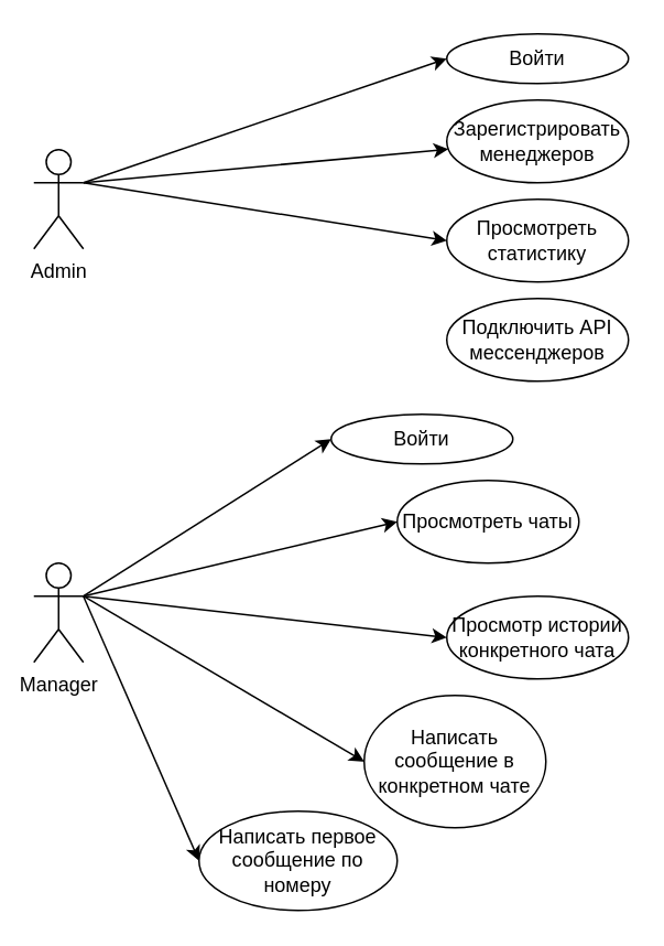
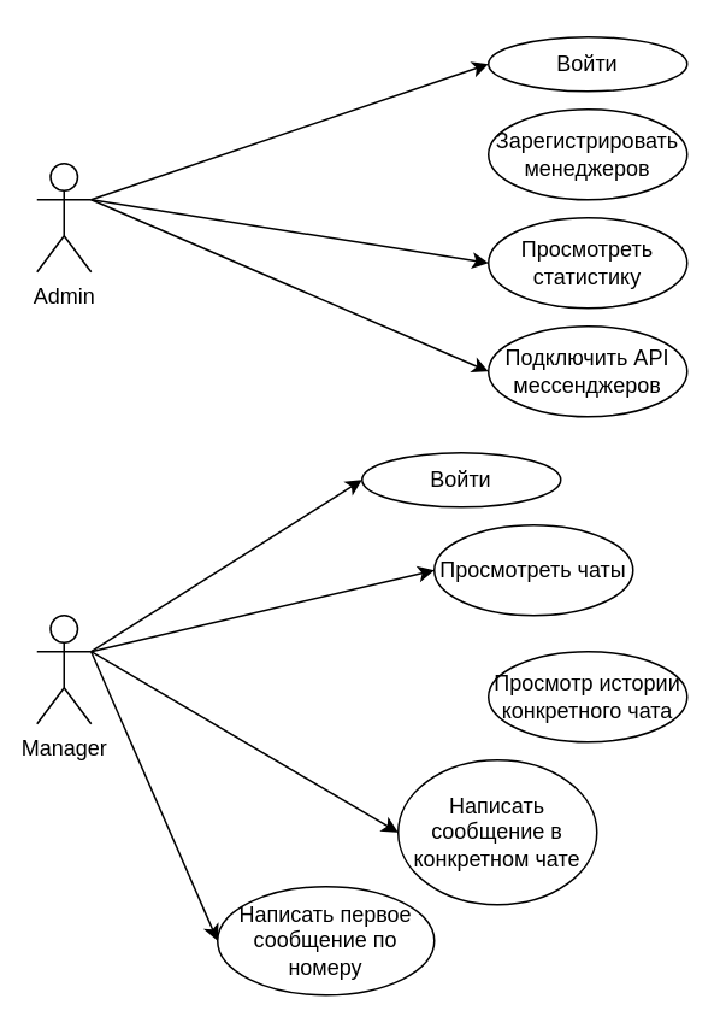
  <mxCell id="0" />
  <mxCell id="1" parent="0" />
  <mxCell id="2" value="Admin" style="shape=umlActor;verticalLabelPosition=bottom;verticalAlign=top;html=1;" vertex="1" parent="1"><mxGeometry x="20" y="90" width="30" height="60" as="geometry" /></mxCell>
  <mxCell id="3" value="Manager" style="shape=umlActor;verticalLabelPosition=bottom;verticalAlign=top;html=1;" vertex="1" parent="1"><mxGeometry x="20" y="340" width="30" height="60" as="geometry" /></mxCell>
  <mxCell id="4" value="Войти" style="ellipse;whiteSpace=wrap;html=1;" vertex="1" parent="1"><mxGeometry x="270" y="20" width="110" height="30" as="geometry" /></mxCell>
  <mxCell id="5" value="Зарегистрировать менеджеров" style="ellipse;whiteSpace=wrap;html=1;" vertex="1" parent="1"><mxGeometry x="270" width="110" height="50" as="geometry" y="60" /></mxCell>
  <mxCell id="6" value="Просмотреть статистику" style="ellipse;whiteSpace=wrap;html=1;" vertex="1" parent="1"><mxGeometry x="270" y="120" width="110" height="50" as="geometry" /></mxCell>
  <mxCell id="7" value="Подключить API мессенджеров" style="ellipse;whiteSpace=wrap;html=1;" vertex="1" parent="1"><mxGeometry x="270" y="180" width="110" height="50" as="geometry" /></mxCell>
  <mxCell id="8" value="" style="endArrow=classic;html=1;exitX=1;exitY=0.333;exitDx=0;exitDy=0;exitPerimeter=0;entryX=0;entryY=0.5;entryDx=0;entryDy=0;" edge="1" parent="1" source="2" target="4"><mxGeometry width="50" height="50" relative="1" as="geometry"><mxPoint x="140" y="270" as="sourcePoint" /><mxPoint x="190" y="220" as="targetPoint" /></mxGeometry></mxCell>
  <mxCell id="9" value="" style="endArrow=classic;html=1;exitX=1;exitY=0.333;exitDx=0;exitDy=0;exitPerimeter=0;entryX=0;entryY=0.5;entryDx=0;entryDy=0;" edge="1" parent="1" source="2" target="6"><mxGeometry width="50" height="50" relative="1" as="geometry"><mxPoint x="70" y="130" as="sourcePoint" /><mxPoint x="290" y="60.01" as="targetPoint" /></mxGeometry></mxCell>
- <mxCell id="10" value="" style="endArrow=classic;html=1;exitX=1;exitY=0.333;exitDx=0;exitDy=0;exitPerimeter=0;" edge="1" parent="1" source="2" target="5"><mxGeometry width="50" height="50" relative="1" as="geometry"><mxPoint x="80" y="140" as="sourcePoint" /><mxPoint x="300" y="70.01" as="targetPoint" /></mxGeometry></mxCell>
+ <mxCell id="10" value="" style="endArrow=classic;html=1;exitX=1;exitY=0.333;exitDx=0;exitDy=0;exitPerimeter=0;entryX=0;entryY=0.5;entryDx=0;entryDy=0;" edge="1" parent="1" source="2" target="7"><mxGeometry width="50" height="50" relative="1" as="geometry"><mxPoint x="80" y="140" as="sourcePoint" /><mxPoint x="300" y="70.01" as="targetPoint" /></mxGeometry></mxCell>
  <mxCell id="11" value="Войти" style="ellipse;whiteSpace=wrap;html=1;" vertex="1" parent="1"><mxGeometry x="200" y="250" width="110" height="30" as="geometry" /></mxCell>
  <mxCell id="12" value="Просмотреть чаты" style="ellipse;whiteSpace=wrap;html=1;" vertex="1" parent="1"><mxGeometry x="240" y="290" width="110" height="50" as="geometry" /></mxCell>
  <mxCell id="13" value="Написать сообщение в конкретном чате" style="ellipse;whiteSpace=wrap;html=1;" vertex="1" parent="1"><mxGeometry x="220" y="420" width="110" height="80" as="geometry" /></mxCell>
  <mxCell id="14" value="Просмотр истории конкретного чата" style="ellipse;whiteSpace=wrap;html=1;" vertex="1" parent="1"><mxGeometry x="270" y="360" width="110" height="50" as="geometry" /></mxCell>
  <mxCell id="15" value="Написать первое сообщение по номеру" style="ellipse;whiteSpace=wrap;html=1;" vertex="1" parent="1"><mxGeometry x="120" y="490" width="120" height="60" as="geometry" /></mxCell>
  <mxCell id="16" value="" style="endArrow=classic;html=1;exitX=1;exitY=0.333;exitDx=0;exitDy=0;exitPerimeter=0;entryX=0;entryY=0.5;entryDx=0;entryDy=0;" edge="1" parent="1" source="3" target="11"><mxGeometry width="50" height="50" relative="1" as="geometry"><mxPoint x="140" y="420" as="sourcePoint" /><mxPoint x="190" y="370" as="targetPoint" /></mxGeometry></mxCell>
  <mxCell id="17" value="" style="endArrow=classic;html=1;exitX=1;exitY=0.333;exitDx=0;exitDy=0;exitPerimeter=0;entryX=0;entryY=0.5;entryDx=0;entryDy=0;" edge="1" parent="1" source="3" target="12"><mxGeometry width="50" height="50" relative="1" as="geometry"><mxPoint x="60" y="300" as="sourcePoint" /><mxPoint x="210" y="275" as="targetPoint" /></mxGeometry></mxCell>
- <mxCell id="18" value="" style="endArrow=classic;html=1;exitX=1;exitY=0.333;exitDx=0;exitDy=0;exitPerimeter=0;entryX=0;entryY=0.5;entryDx=0;entryDy=0;" edge="1" parent="1" source="3" target="14"><mxGeometry width="50" height="50" relative="1" as="geometry"><mxPoint x="70" y="310" as="sourcePoint" /><mxPoint x="220" y="285" as="targetPoint" /></mxGeometry></mxCell>
  <mxCell id="19" value="" style="endArrow=classic;html=1;exitX=1;exitY=0.333;exitDx=0;exitDy=0;exitPerimeter=0;entryX=0;entryY=0.5;entryDx=0;entryDy=0;" edge="1" parent="1" source="3" target="13"><mxGeometry width="50" height="50" relative="1" as="geometry"><mxPoint x="80" y="320" as="sourcePoint" /><mxPoint x="230" y="295" as="targetPoint" /></mxGeometry></mxCell>
  <mxCell id="20" value="" style="endArrow=classic;html=1;exitX=1;exitY=0.333;exitDx=0;exitDy=0;exitPerimeter=0;entryX=0;entryY=0.5;entryDx=0;entryDy=0;" edge="1" parent="1" source="3" target="15"><mxGeometry width="50" height="50" relative="1" as="geometry"><mxPoint x="90" y="330" as="sourcePoint" /><mxPoint x="240" y="305" as="targetPoint" /></mxGeometry></mxCell>
